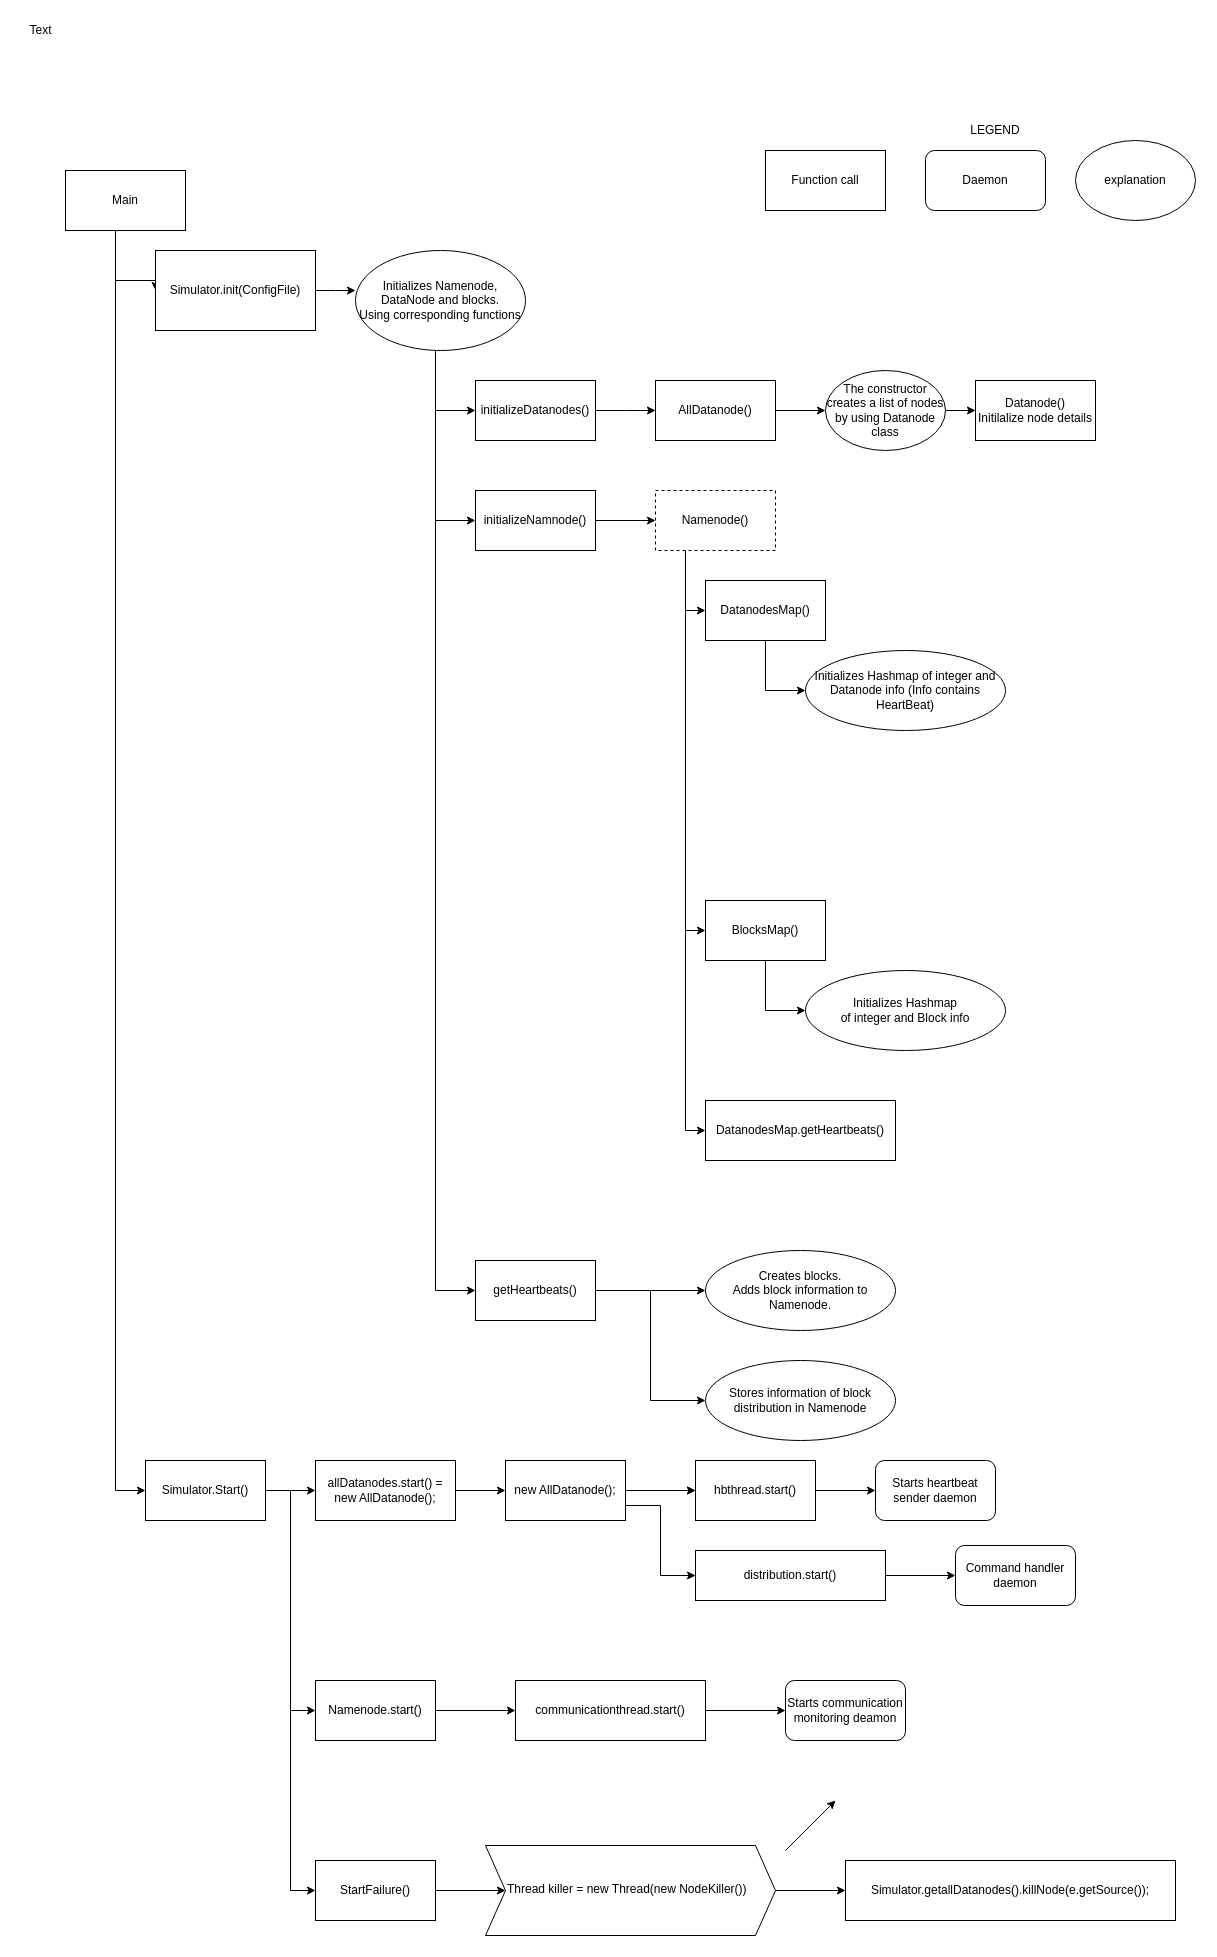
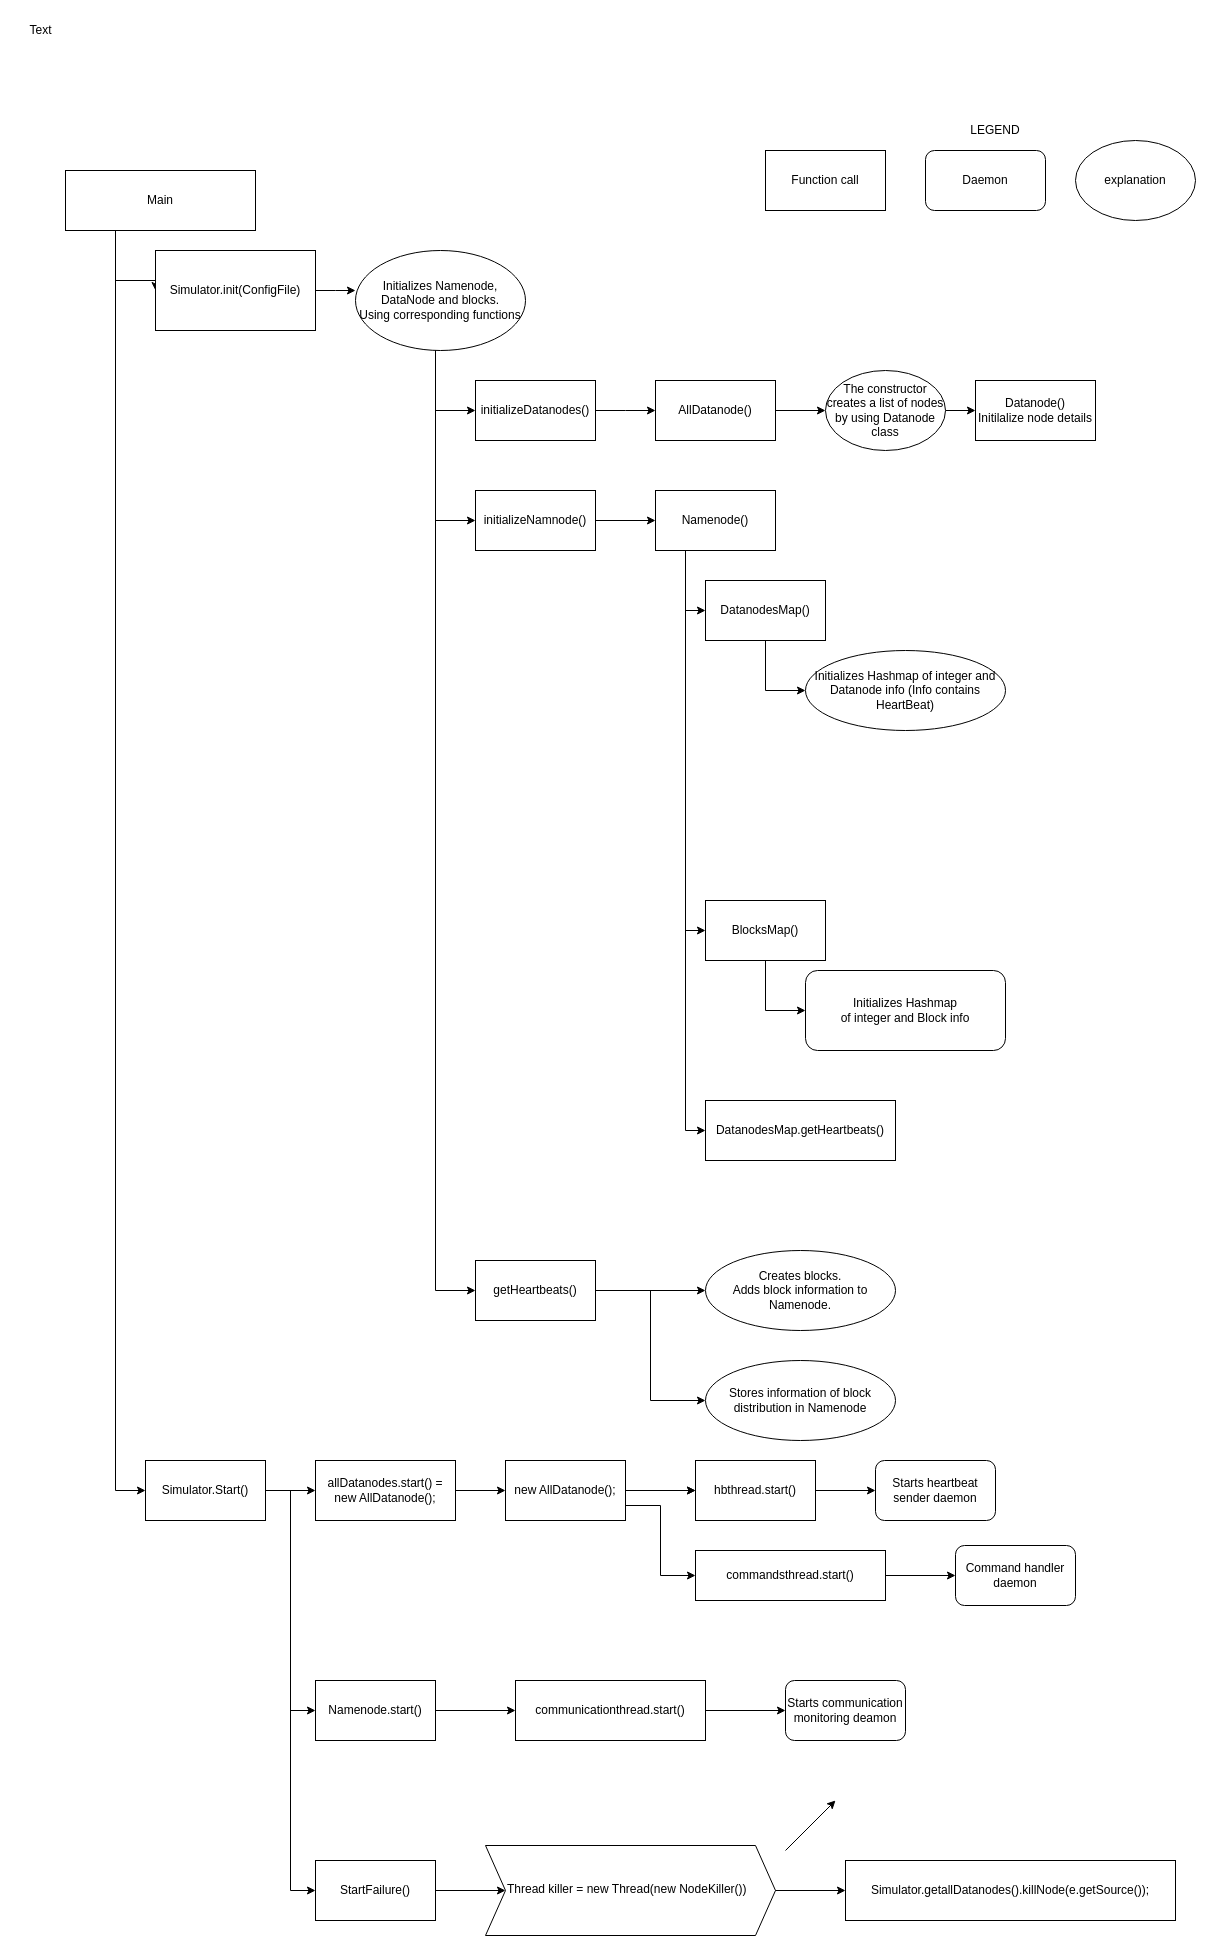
  <mxCell id="0" />
  <mxCell id="1" parent="0" />
  <mxCell id="2" value="Text" style="text;html=1;align=center;verticalAlign=middle;resizable=0;points=[];autosize=1;" vertex="1" parent="1"><mxGeometry x="20" y="20" width="40" height="20" as="geometry" /></mxCell>
  <mxCell id="3" style="edgeStyle=orthogonalEdgeStyle;rounded=0;orthogonalLoop=1;jettySize=auto;html=1;" edge="1" parent="1" source="5" target="9"><mxGeometry relative="1" as="geometry"><Array as="points"><mxPoint x="115" y="1490" /></Array></mxGeometry></mxCell>
  <mxCell id="4" style="edgeStyle=orthogonalEdgeStyle;rounded=0;orthogonalLoop=1;jettySize=auto;html=1;entryX=0;entryY=0.5;entryDx=0;entryDy=0;" edge="1" parent="1" source="5" target="20"><mxGeometry relative="1" as="geometry"><Array as="points"><mxPoint x="115" y="280" /></Array></mxGeometry></mxCell>
- <mxCell id="5" value="Main" style="rounded=0;whiteSpace=wrap;html=1;" vertex="1" parent="1"><mxGeometry x="65" y="170" width="120" height="60" as="geometry" /></mxCell>
+ <mxCell id="5" value="Main" style="rounded=0;whiteSpace=wrap;html=1;" vertex="1" parent="1"><mxGeometry x="65" y="170" width="190" height="60" as="geometry" /></mxCell>
  <mxCell id="6" style="edgeStyle=orthogonalEdgeStyle;rounded=0;orthogonalLoop=1;jettySize=auto;html=1;" edge="1" parent="1" source="9" target="11"><mxGeometry relative="1" as="geometry" /></mxCell>
  <mxCell id="7" style="edgeStyle=orthogonalEdgeStyle;rounded=0;orthogonalLoop=1;jettySize=auto;html=1;entryX=0;entryY=0.5;entryDx=0;entryDy=0;" edge="1" parent="1" source="9" target="14"><mxGeometry relative="1" as="geometry"><mxPoint x="285" y="1690" as="targetPoint" /><Array as="points"><mxPoint x="290" y="1490" /><mxPoint x="290" y="1890" /><mxPoint x="315" y="1890" /></Array></mxGeometry></mxCell>
  <mxCell id="8" style="edgeStyle=orthogonalEdgeStyle;rounded=0;orthogonalLoop=1;jettySize=auto;html=1;entryX=0;entryY=0.5;entryDx=0;entryDy=0;" edge="1" parent="1" source="9" target="13"><mxGeometry relative="1" as="geometry" /></mxCell>
  <mxCell id="9" value="Simulator.Start()" style="rounded=0;whiteSpace=wrap;html=1;" vertex="1" parent="1"><mxGeometry x="145" y="1460" width="120" height="60" as="geometry" /></mxCell>
  <mxCell id="10" style="edgeStyle=orthogonalEdgeStyle;rounded=0;orthogonalLoop=1;jettySize=auto;html=1;entryX=0;entryY=0.5;entryDx=0;entryDy=0;" edge="1" parent="1" source="11" target="18"><mxGeometry relative="1" as="geometry" /></mxCell>
  <mxCell id="11" value="allDatanodes.start() = new AllDatanode();" style="rounded=0;whiteSpace=wrap;html=1;" vertex="1" parent="1"><mxGeometry x="315" y="1460" width="140" height="60" as="geometry" /></mxCell>
  <mxCell id="12" style="edgeStyle=orthogonalEdgeStyle;rounded=0;orthogonalLoop=1;jettySize=auto;html=1;entryX=0;entryY=0.5;entryDx=0;entryDy=0;" edge="1" parent="1" source="13" target="61"><mxGeometry relative="1" as="geometry" /></mxCell>
  <mxCell id="13" value="Namenode.start()" style="rounded=0;whiteSpace=wrap;html=1;" vertex="1" parent="1"><mxGeometry x="315" y="1680" width="120" height="60" as="geometry" /></mxCell>
  <mxCell id="14" value="StartFailure()" style="rounded=0;whiteSpace=wrap;html=1;" vertex="1" parent="1"><mxGeometry x="315" y="1860" width="120" height="60" as="geometry" /></mxCell>
  <mxCell id="15" style="edgeStyle=orthogonalEdgeStyle;rounded=0;orthogonalLoop=1;jettySize=auto;html=1;exitX=1;exitY=0.5;exitDx=0;exitDy=0;" edge="1" parent="1" source="18" target="51"><mxGeometry relative="1" as="geometry" /></mxCell>
  <mxCell id="16" value="" style="edgeStyle=orthogonalEdgeStyle;rounded=0;orthogonalLoop=1;jettySize=auto;html=1;" edge="1" parent="1" source="18" target="51"><mxGeometry relative="1" as="geometry" /></mxCell>
  <mxCell id="17" style="edgeStyle=orthogonalEdgeStyle;rounded=0;orthogonalLoop=1;jettySize=auto;html=1;exitX=1;exitY=0.75;exitDx=0;exitDy=0;entryX=0;entryY=0.5;entryDx=0;entryDy=0;" edge="1" parent="1" source="18" target="53"><mxGeometry relative="1" as="geometry" /></mxCell>
  <mxCell id="18" value="new AllDatanode();" style="rounded=0;whiteSpace=wrap;html=1;" vertex="1" parent="1"><mxGeometry x="505" y="1460" width="120" height="60" as="geometry" /></mxCell>
  <mxCell id="19" style="edgeStyle=orthogonalEdgeStyle;rounded=0;orthogonalLoop=1;jettySize=auto;html=1;entryX=0;entryY=0.5;entryDx=0;entryDy=0;" edge="1" parent="1" source="20"><mxGeometry relative="1" as="geometry"><mxPoint x="355" y="290" as="targetPoint" /></mxGeometry></mxCell>
  <mxCell id="20" value="&lt;div&gt;Simulator.init(ConfigFile)&lt;/div&gt;" style="rounded=0;whiteSpace=wrap;html=1;" vertex="1" parent="1"><mxGeometry x="155" y="250" width="160" height="80" as="geometry" /></mxCell>
  <mxCell id="21" style="edgeStyle=orthogonalEdgeStyle;rounded=0;orthogonalLoop=1;jettySize=auto;html=1;entryX=0;entryY=0.5;entryDx=0;entryDy=0;" edge="1" parent="1" target="25"><mxGeometry relative="1" as="geometry"><mxPoint x="375" y="330" as="sourcePoint" /><Array as="points"><mxPoint x="435" y="330" /><mxPoint x="435" y="410" /><mxPoint x="475" y="410" /></Array></mxGeometry></mxCell>
  <mxCell id="22" style="edgeStyle=orthogonalEdgeStyle;rounded=0;orthogonalLoop=1;jettySize=auto;html=1;entryX=0;entryY=0.5;entryDx=0;entryDy=0;" edge="1" parent="1" target="27"><mxGeometry relative="1" as="geometry"><mxPoint x="375" y="330" as="sourcePoint" /><Array as="points"><mxPoint x="435" y="330" /><mxPoint x="435" y="520" /><mxPoint x="475" y="520" /></Array></mxGeometry></mxCell>
  <mxCell id="23" style="edgeStyle=orthogonalEdgeStyle;rounded=0;orthogonalLoop=1;jettySize=auto;html=1;entryX=0;entryY=0.5;entryDx=0;entryDy=0;" edge="1" parent="1" target="30"><mxGeometry relative="1" as="geometry"><mxPoint x="375" y="330" as="sourcePoint" /><Array as="points"><mxPoint x="435" y="330" /><mxPoint x="435" y="1290" /></Array></mxGeometry></mxCell>
  <mxCell id="24" style="edgeStyle=orthogonalEdgeStyle;rounded=0;orthogonalLoop=1;jettySize=auto;html=1;" edge="1" parent="1" source="25"><mxGeometry relative="1" as="geometry"><mxPoint x="655" y="410" as="targetPoint" /></mxGeometry></mxCell>
  <mxCell id="25" value="initializeDatanodes()" style="rounded=0;whiteSpace=wrap;html=1;" vertex="1" parent="1"><mxGeometry x="475" y="380" width="120" height="60" as="geometry" /></mxCell>
  <mxCell id="26" style="edgeStyle=orthogonalEdgeStyle;rounded=0;orthogonalLoop=1;jettySize=auto;html=1;entryX=0;entryY=0.5;entryDx=0;entryDy=0;" edge="1" parent="1" source="27" target="40"><mxGeometry relative="1" as="geometry" /></mxCell>
  <mxCell id="27" value="initializeNamnode()" style="rounded=0;whiteSpace=wrap;html=1;" vertex="1" parent="1"><mxGeometry x="475" y="490" width="120" height="60" as="geometry" /></mxCell>
  <mxCell id="28" style="edgeStyle=orthogonalEdgeStyle;rounded=0;orthogonalLoop=1;jettySize=auto;html=1;entryX=0;entryY=0.5;entryDx=0;entryDy=0;" edge="1" parent="1" source="30" target="48"><mxGeometry relative="1" as="geometry" /></mxCell>
  <mxCell id="29" style="edgeStyle=orthogonalEdgeStyle;rounded=0;orthogonalLoop=1;jettySize=auto;html=1;entryX=0;entryY=0.5;entryDx=0;entryDy=0;" edge="1" parent="1" source="30" target="49"><mxGeometry relative="1" as="geometry" /></mxCell>
  <mxCell id="30" value="getHeartbeats()" style="rounded=0;whiteSpace=wrap;html=1;" vertex="1" parent="1"><mxGeometry x="475" y="1260" width="120" height="60" as="geometry" /></mxCell>
  <mxCell id="31" value="&lt;div&gt;Initializes Namenode, DataNode and blocks.&lt;/div&gt;&lt;div&gt;Using corresponding functions&lt;/div&gt;" style="ellipse;whiteSpace=wrap;html=1;" vertex="1" parent="1"><mxGeometry x="355" y="250" width="170" height="100" as="geometry" /></mxCell>
  <mxCell id="32" style="edgeStyle=orthogonalEdgeStyle;rounded=0;orthogonalLoop=1;jettySize=auto;html=1;entryX=0;entryY=0.5;entryDx=0;entryDy=0;" edge="1" parent="1" source="33" target="36"><mxGeometry relative="1" as="geometry" /></mxCell>
  <mxCell id="33" value="The constructor creates a list of nodes by using Datanode class" style="ellipse;whiteSpace=wrap;html=1;" vertex="1" parent="1"><mxGeometry x="825" y="370" width="120" height="80" as="geometry" /></mxCell>
  <mxCell id="34" style="edgeStyle=orthogonalEdgeStyle;rounded=0;orthogonalLoop=1;jettySize=auto;html=1;entryX=0;entryY=0.5;entryDx=0;entryDy=0;" edge="1" parent="1" source="35" target="33"><mxGeometry relative="1" as="geometry" /></mxCell>
  <mxCell id="35" value="AllDatanode()" style="rounded=0;whiteSpace=wrap;html=1;" vertex="1" parent="1"><mxGeometry x="655" y="380" width="120" height="60" as="geometry" /></mxCell>
  <mxCell id="36" value="&lt;div&gt;Datanode()&lt;/div&gt;&lt;div&gt;Initilalize node details&lt;/div&gt;" style="rounded=0;whiteSpace=wrap;html=1;" vertex="1" parent="1"><mxGeometry x="975" y="380" width="120" height="60" as="geometry" /></mxCell>
  <mxCell id="37" style="edgeStyle=orthogonalEdgeStyle;rounded=0;orthogonalLoop=1;jettySize=auto;html=1;entryX=0;entryY=0.5;entryDx=0;entryDy=0;" edge="1" parent="1" source="40" target="42"><mxGeometry relative="1" as="geometry"><Array as="points"><mxPoint x="685" y="610" /></Array></mxGeometry></mxCell>
  <mxCell id="38" style="edgeStyle=orthogonalEdgeStyle;rounded=0;orthogonalLoop=1;jettySize=auto;html=1;entryX=0;entryY=0.5;entryDx=0;entryDy=0;" edge="1" parent="1" source="40" target="44"><mxGeometry relative="1" as="geometry"><Array as="points"><mxPoint x="685" y="930" /></Array></mxGeometry></mxCell>
  <mxCell id="39" style="edgeStyle=orthogonalEdgeStyle;rounded=0;orthogonalLoop=1;jettySize=auto;html=1;entryX=0;entryY=0.5;entryDx=0;entryDy=0;" edge="1" parent="1" source="40" target="47"><mxGeometry relative="1" as="geometry"><Array as="points"><mxPoint x="685" y="1130" /></Array></mxGeometry></mxCell>
- <mxCell id="40" value="Namenode()" style="rounded=0;whiteSpace=wrap;html=1;dashed=1;" vertex="1" parent="1"><mxGeometry x="655" y="490" width="120" height="60" as="geometry" /></mxCell>
+ <mxCell id="40" value="Namenode()" style="rounded=0;whiteSpace=wrap;html=1;" vertex="1" parent="1"><mxGeometry x="655" y="490" width="120" height="60" as="geometry" /></mxCell>
  <mxCell id="41" style="edgeStyle=orthogonalEdgeStyle;rounded=0;orthogonalLoop=1;jettySize=auto;html=1;entryX=0;entryY=0.5;entryDx=0;entryDy=0;" edge="1" parent="1" source="42" target="45"><mxGeometry relative="1" as="geometry" /></mxCell>
  <mxCell id="42" value="DatanodesMap()" style="rounded=0;whiteSpace=wrap;html=1;" vertex="1" parent="1"><mxGeometry x="705" y="580" width="120" height="60" as="geometry" /></mxCell>
  <mxCell id="43" style="edgeStyle=orthogonalEdgeStyle;rounded=0;orthogonalLoop=1;jettySize=auto;html=1;entryX=0;entryY=0.5;entryDx=0;entryDy=0;" edge="1" parent="1" source="44" target="46"><mxGeometry relative="1" as="geometry" /></mxCell>
  <mxCell id="44" value="BlocksMap()" style="rounded=0;whiteSpace=wrap;html=1;" vertex="1" parent="1"><mxGeometry x="705" y="900" width="120" height="60" as="geometry" /></mxCell>
  <mxCell id="45" value="Initializes Hashmap of integer and Datanode info (Info contains HeartBeat)" style="ellipse;whiteSpace=wrap;html=1;" vertex="1" parent="1"><mxGeometry x="805" y="650" width="200" height="80" as="geometry" /></mxCell>
- <mxCell id="46" value="Initializes Hashmap &lt;br&gt;of integer and Block info" style="ellipse;whiteSpace=wrap;html=1;" vertex="1" parent="1"><mxGeometry x="805" y="970" width="200" height="80" as="geometry" /></mxCell>
+ <mxCell id="46" value="Initializes Hashmap &lt;br&gt;of integer and Block info" style="whiteSpace=wrap;html=1;rounded=1;" vertex="1" parent="1"><mxGeometry x="805" y="970" width="200" height="80" as="geometry" /></mxCell>
  <mxCell id="47" value="DatanodesMap.getHeartbeats()" style="rounded=0;whiteSpace=wrap;html=1;" vertex="1" parent="1"><mxGeometry x="705" y="1100" width="190" height="60" as="geometry" /></mxCell>
  <mxCell id="48" value="&lt;div&gt;Creates blocks.&lt;br&gt;&lt;/div&gt;&lt;div&gt;Adds block information to Namenode.&lt;/div&gt;" style="ellipse;whiteSpace=wrap;html=1;" vertex="1" parent="1"><mxGeometry x="705" y="1250" width="190" height="80" as="geometry" /></mxCell>
  <mxCell id="49" value="Stores information of block distribution in Namenode" style="ellipse;whiteSpace=wrap;html=1;" vertex="1" parent="1"><mxGeometry x="705" y="1360" width="190" height="80" as="geometry" /></mxCell>
  <mxCell id="50" style="edgeStyle=orthogonalEdgeStyle;rounded=0;orthogonalLoop=1;jettySize=auto;html=1;" edge="1" parent="1" source="51" target="54"><mxGeometry relative="1" as="geometry"><mxPoint x="895" y="1490" as="targetPoint" /></mxGeometry></mxCell>
  <mxCell id="51" value="hbthread.start()" style="rounded=0;whiteSpace=wrap;html=1;" vertex="1" parent="1"><mxGeometry x="695" y="1460" width="120" height="60" as="geometry" /></mxCell>
  <mxCell id="52" style="edgeStyle=orthogonalEdgeStyle;rounded=0;orthogonalLoop=1;jettySize=auto;html=1;" edge="1" parent="1" source="53" target="59"><mxGeometry relative="1" as="geometry"><mxPoint x="1015" y="1575" as="targetPoint" /></mxGeometry></mxCell>
- <mxCell id="53" value="distribution.start()" style="rounded=0;whiteSpace=wrap;html=1;" vertex="1" parent="1"><mxGeometry x="695" y="1550" width="190" height="50" as="geometry" /></mxCell>
+ <mxCell id="53" value="commandsthread.start()" style="rounded=0;whiteSpace=wrap;html=1;" vertex="1" parent="1"><mxGeometry x="695" y="1550" width="190" height="50" as="geometry" /></mxCell>
  <mxCell id="54" value="Starts heartbeat sender daemon" style="rounded=1;whiteSpace=wrap;html=1;" vertex="1" parent="1"><mxGeometry x="875" y="1460" width="120" height="60" as="geometry" /></mxCell>
  <mxCell id="55" value="Function call" style="rounded=0;whiteSpace=wrap;html=1;" vertex="1" parent="1"><mxGeometry x="765" y="150" width="120" height="60" as="geometry" /></mxCell>
  <mxCell id="56" value="Daemon" style="rounded=1;whiteSpace=wrap;html=1;" vertex="1" parent="1"><mxGeometry x="925" y="150" width="120" height="60" as="geometry" /></mxCell>
  <mxCell id="57" value="explanation" style="ellipse;whiteSpace=wrap;html=1;" vertex="1" parent="1"><mxGeometry x="1075" y="140" width="120" height="80" as="geometry" /></mxCell>
  <mxCell id="58" value="LEGEND" style="text;html=1;strokeColor=none;fillColor=none;align=center;verticalAlign=middle;whiteSpace=wrap;rounded=0;" vertex="1" parent="1"><mxGeometry x="975" y="80" width="40" height="100" as="geometry" /></mxCell>
  <mxCell id="59" value="Command handler daemon" style="rounded=1;whiteSpace=wrap;html=1;" vertex="1" parent="1"><mxGeometry x="955" y="1545" width="120" height="60" as="geometry" /></mxCell>
  <mxCell id="60" style="edgeStyle=orthogonalEdgeStyle;rounded=0;orthogonalLoop=1;jettySize=auto;html=1;" edge="1" parent="1" source="61" target="62"><mxGeometry relative="1" as="geometry"><mxPoint x="755" y="1710" as="targetPoint" /></mxGeometry></mxCell>
  <mxCell id="61" value="communicationthread.start()" style="rounded=0;whiteSpace=wrap;html=1;" vertex="1" parent="1"><mxGeometry x="515" y="1680" width="190" height="60" as="geometry" /></mxCell>
  <mxCell id="62" value="Starts communication monitoring deamon" style="rounded=1;whiteSpace=wrap;html=1;" vertex="1" parent="1"><mxGeometry x="785" y="1680" width="120" height="60" as="geometry" /></mxCell>
  <mxCell id="63" value="" style="shape=step;perimeter=stepPerimeter;whiteSpace=wrap;html=1;fixedSize=1;" vertex="1" parent="1"><mxGeometry x="485" y="1845" width="290" height="90" as="geometry" /></mxCell>
  <mxCell id="64" style="edgeStyle=orthogonalEdgeStyle;rounded=0;orthogonalLoop=1;jettySize=auto;html=1;" edge="1" parent="1" source="65" target="67"><mxGeometry relative="1" as="geometry" /></mxCell>
  <mxCell id="65" value="Thread killer = new Thread(new NodeKiller())" style="text;html=1;" vertex="1" parent="1"><mxGeometry x="505" y="1875" width="270" height="30" as="geometry" /></mxCell>
  <mxCell id="66" value="" style="endArrow=classic;html=1;entryX=0;entryY=0.5;entryDx=0;entryDy=0;exitX=1;exitY=0.5;exitDx=0;exitDy=0;" edge="1" parent="1" source="14" target="63"><mxGeometry width="50" height="50" relative="1" as="geometry"><mxPoint x="515" y="1760" as="sourcePoint" /><mxPoint x="565" y="1710" as="targetPoint" /></mxGeometry></mxCell>
  <mxCell id="67" value="Simulator.getallDatanodes().killNode(e.getSource());" style="rounded=0;whiteSpace=wrap;html=1;" vertex="1" parent="1"><mxGeometry x="845" y="1860" width="330" height="60" as="geometry" /></mxCell>
  <mxCell id="68" value="" style="endArrow=classic;html=1;" edge="1" parent="1"><mxGeometry width="50" height="50" relative="1" as="geometry"><mxPoint x="785" y="1850" as="sourcePoint" /><mxPoint x="835" y="1800" as="targetPoint" /></mxGeometry></mxCell>
